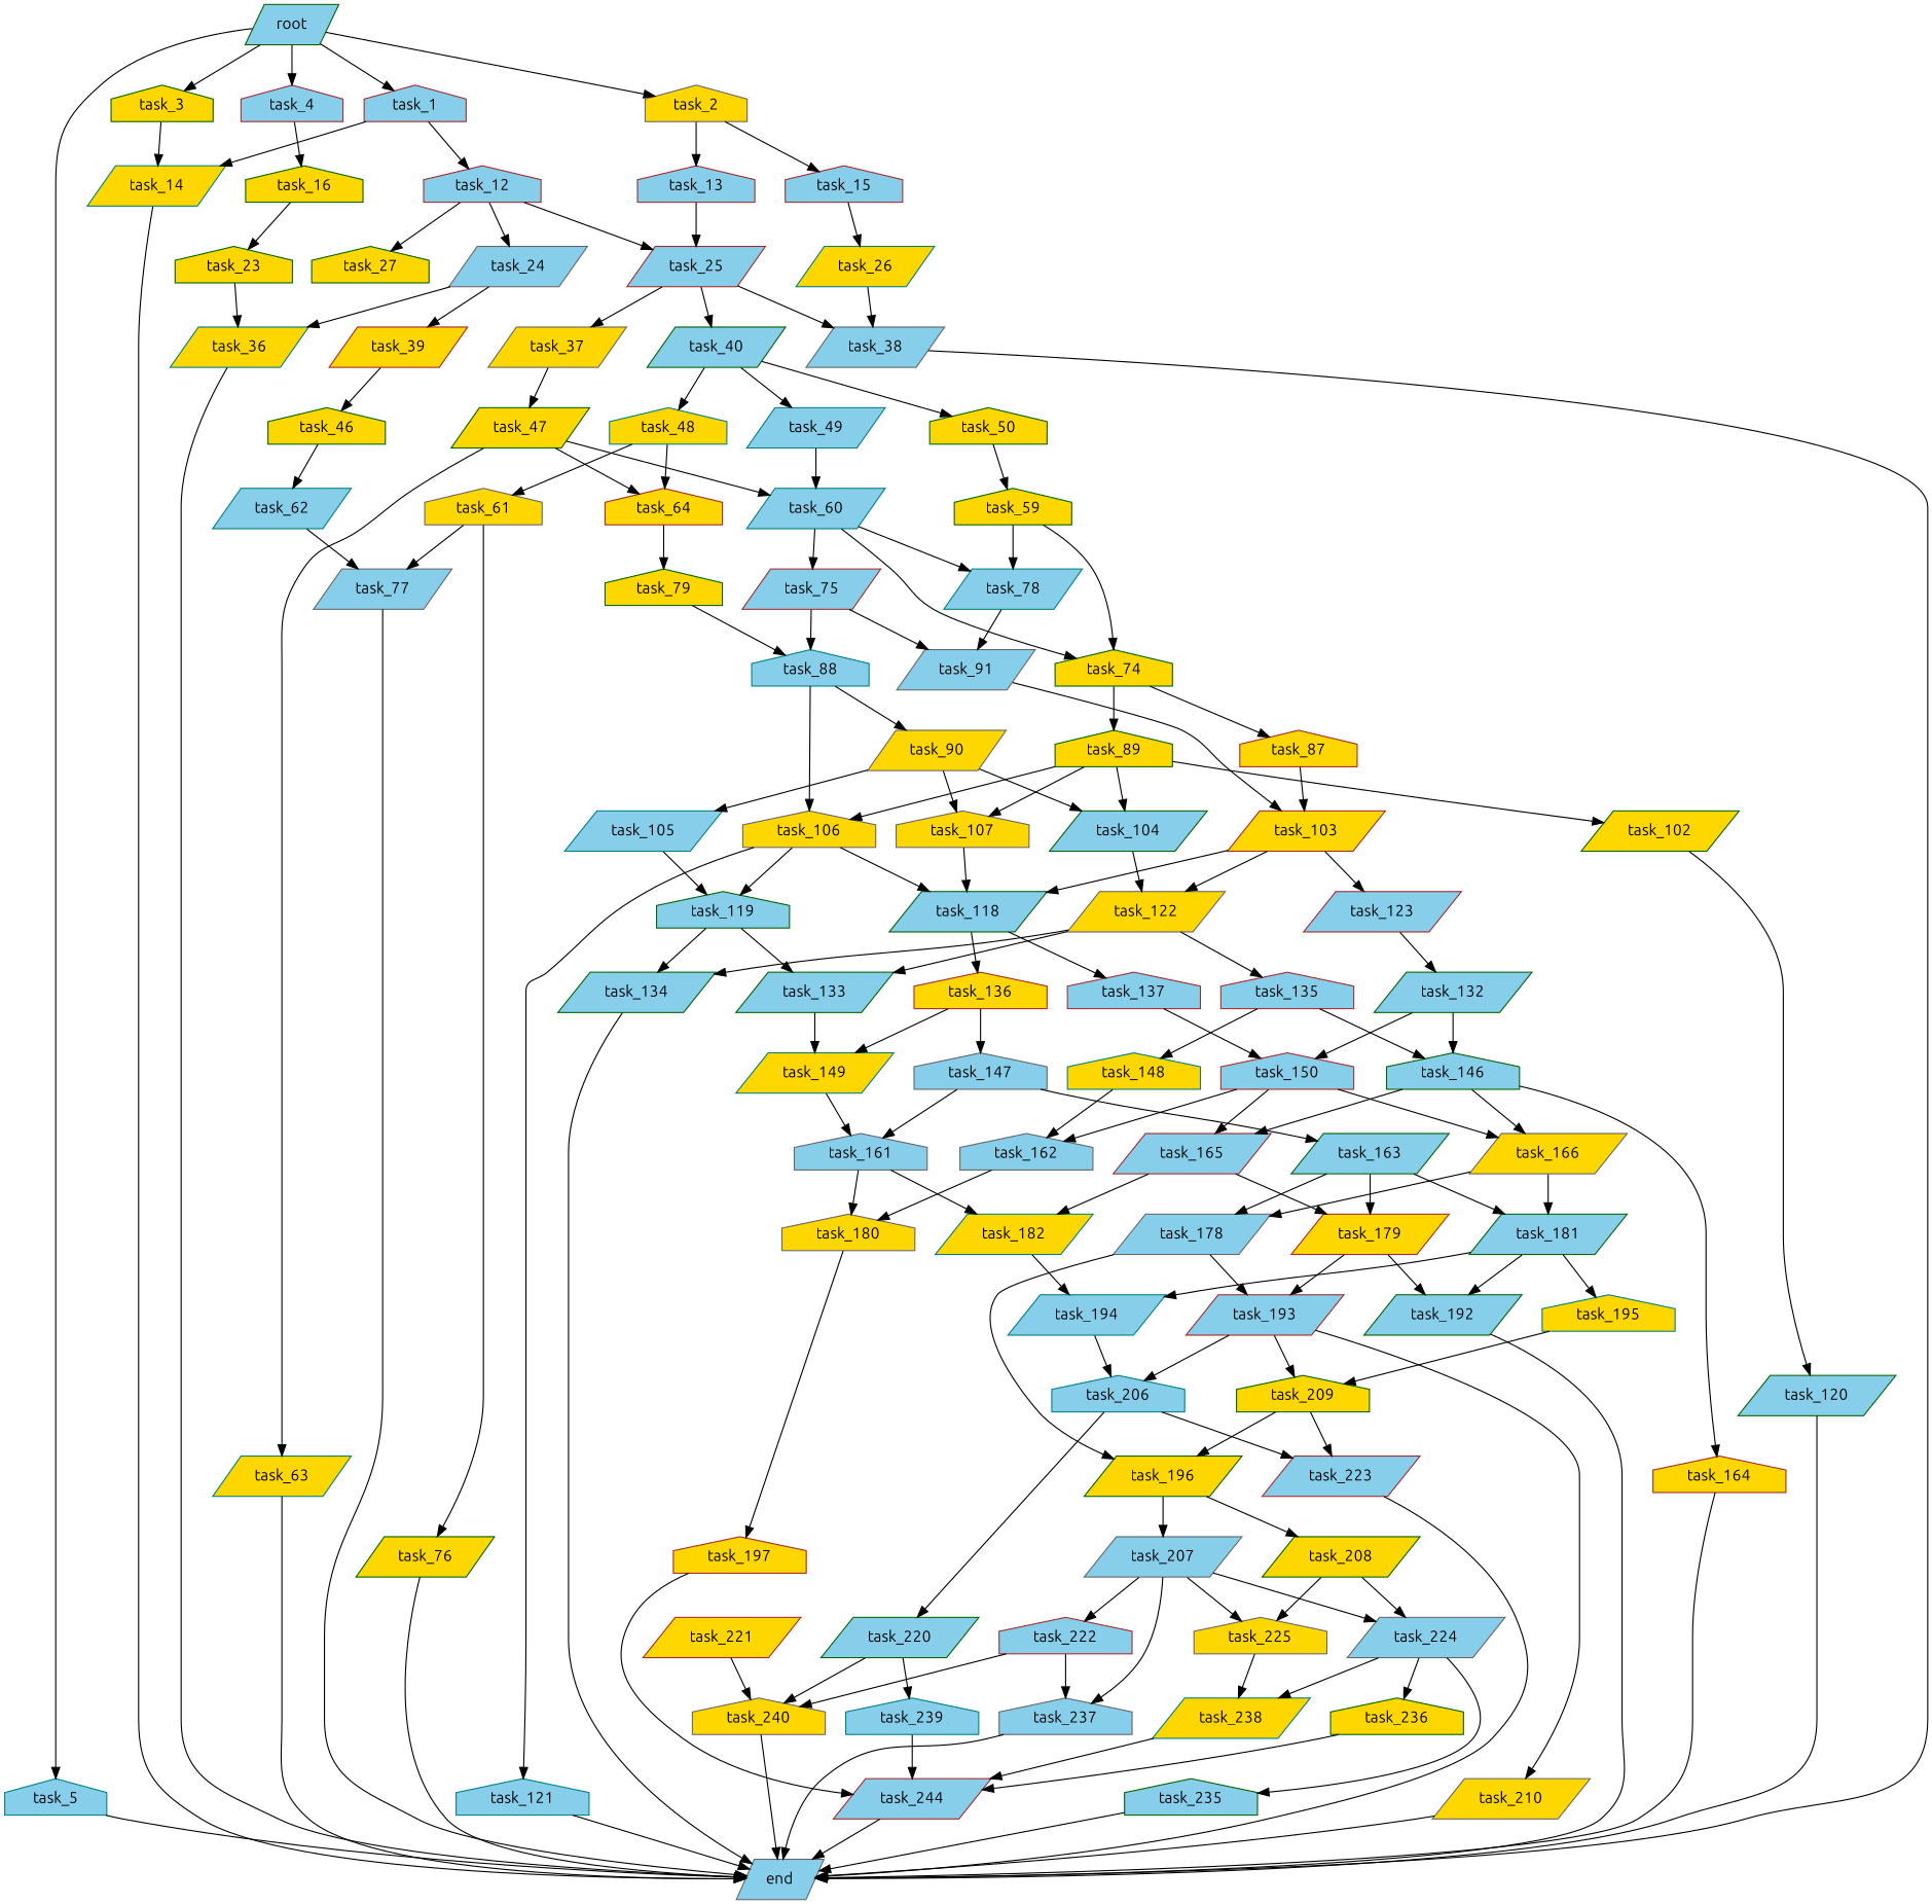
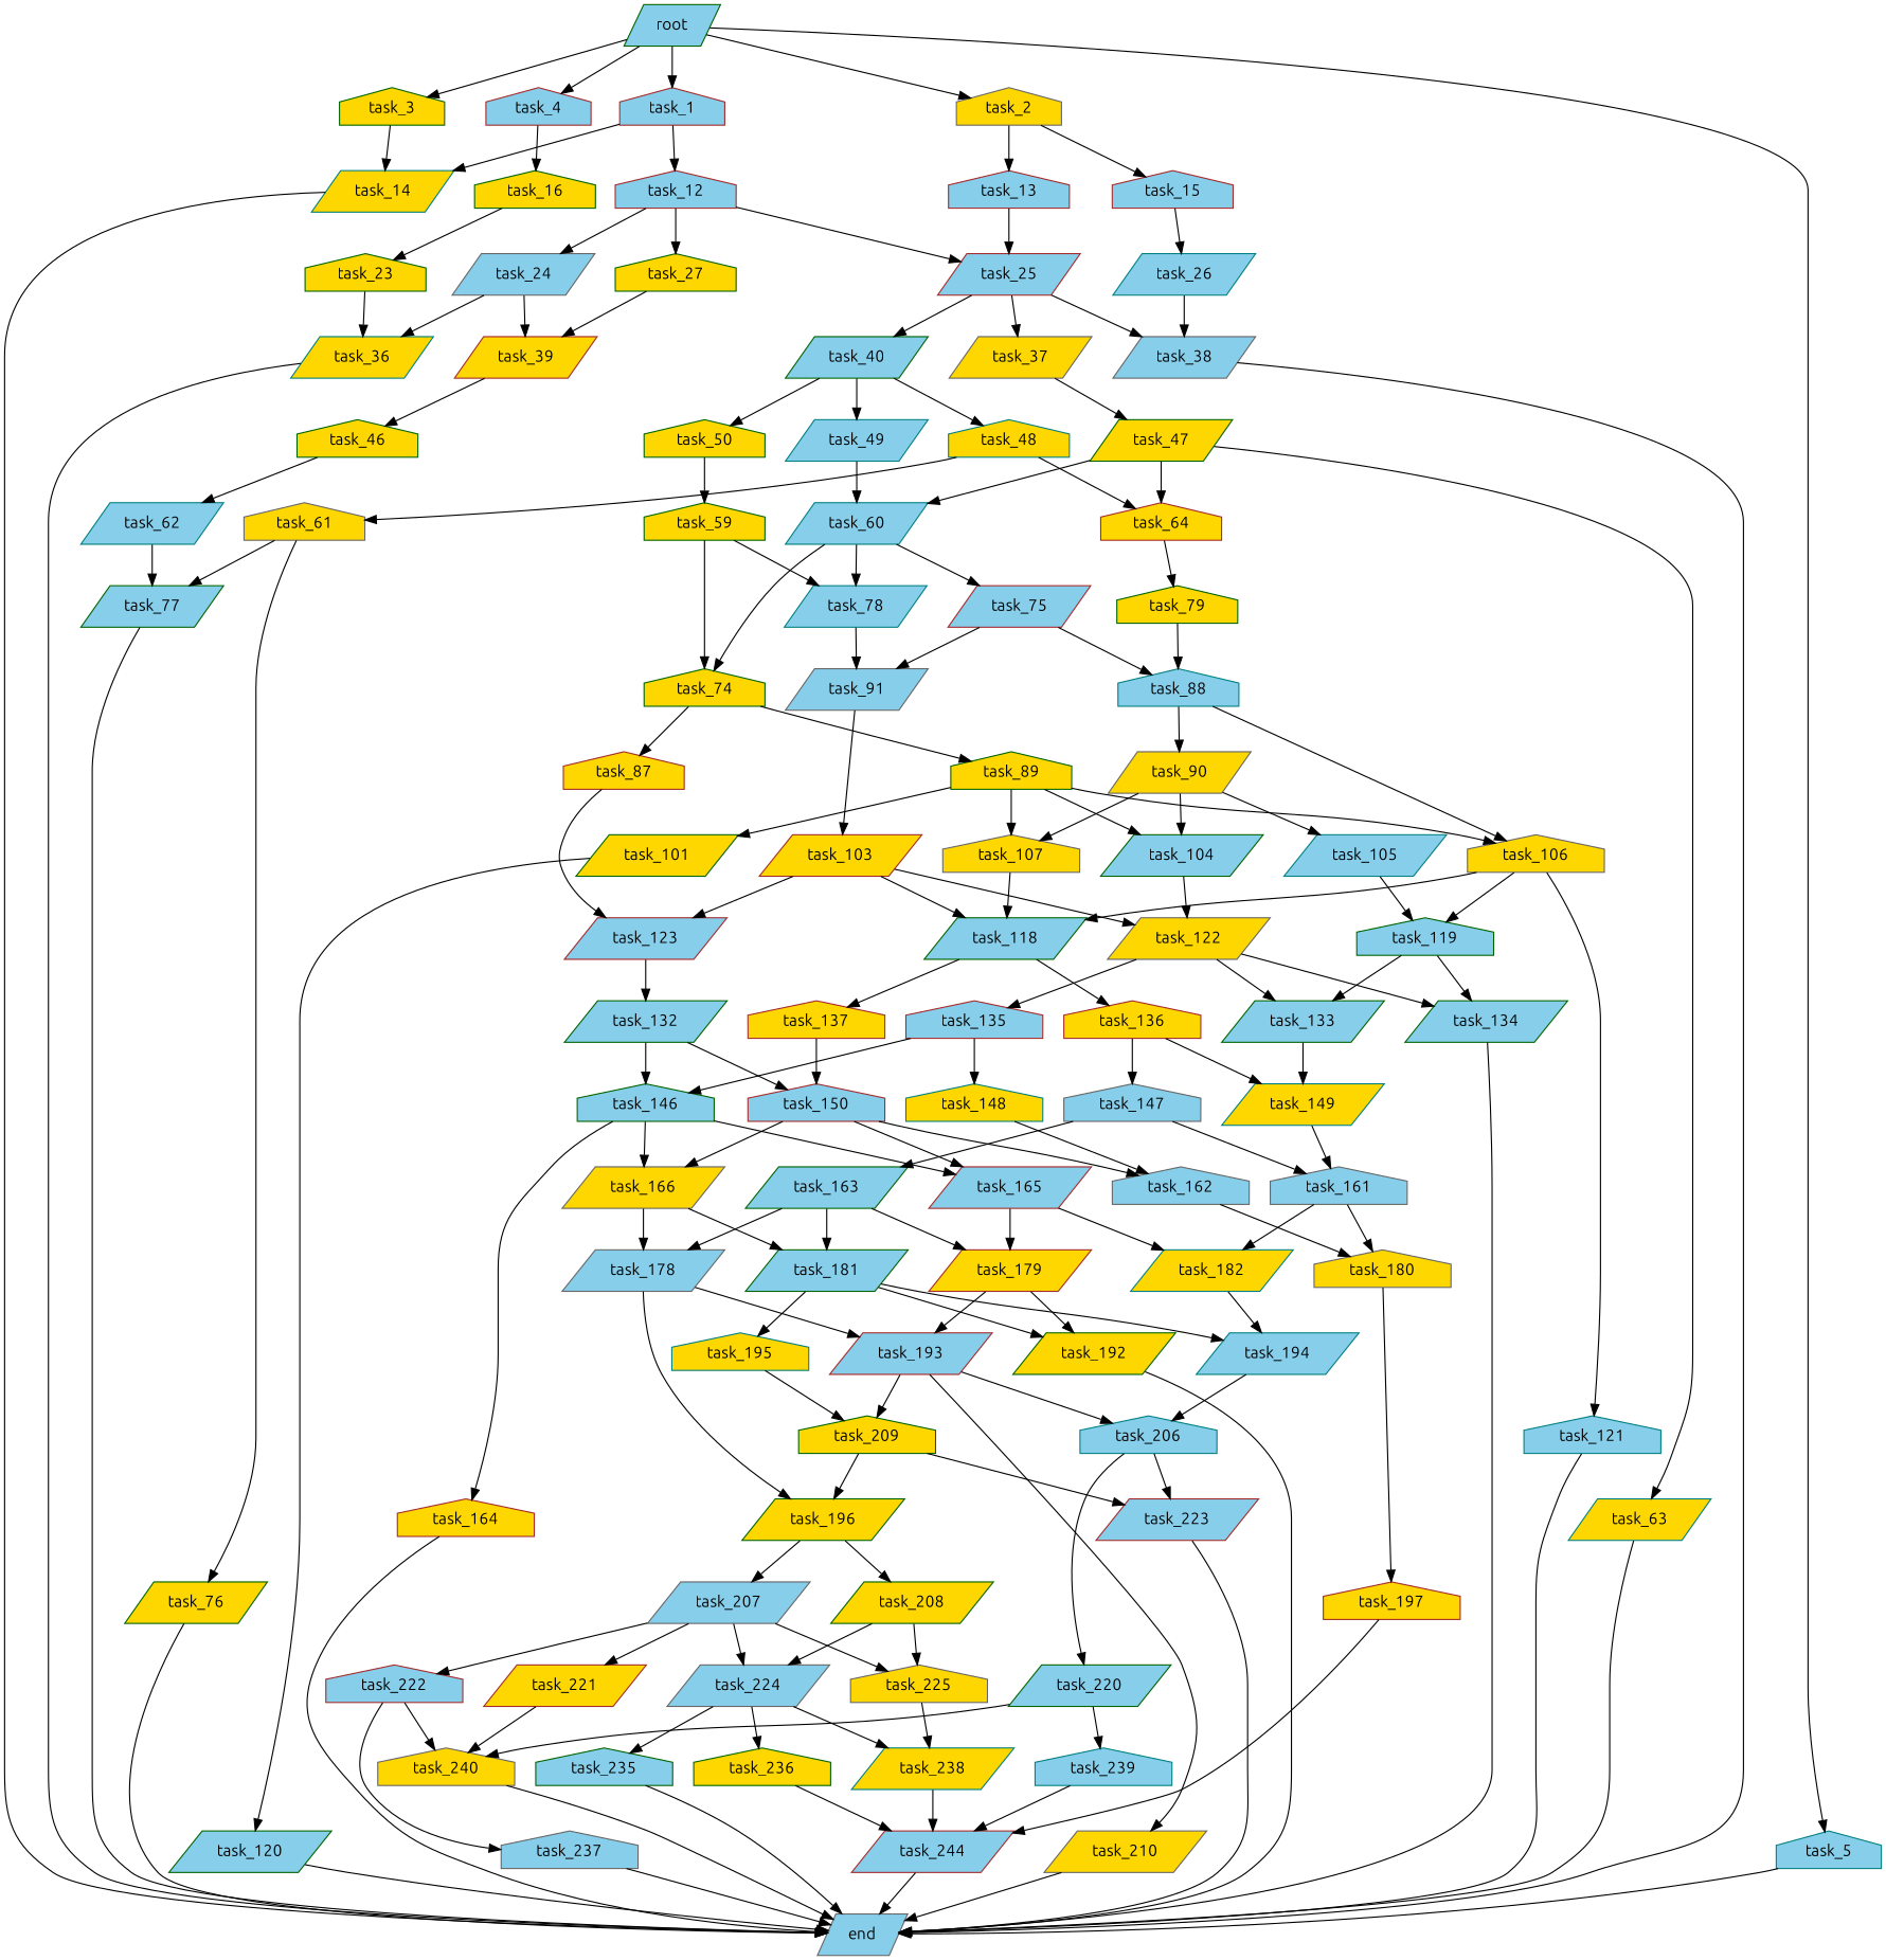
  digraph {
    fontname=Ubuntu
    node [color=darkgreen fillcolor=skyblue fontname=Ubuntu shape=parallelogram style=filled]
    edge [fontname=Ubuntu]
    task_1 [color=brown shape=house]
    root
    task_2 [color=gray40 fillcolor=gold shape=house]
    task_3 [fillcolor=gold shape=house]
    task_4 [color=brown shape=house]
    task_5 [color=teal shape=house]
    task_12 [color=brown shape=house]
    task_14 [color=teal fillcolor=gold]
    task_13 [color=brown shape=house]
    task_15 [color=brown shape=house]
    task_16 [fillcolor=gold shape=house]
    end [color=gray40]
    task_24 [color=gray40]
    task_25 [color=brown]
    task_27 [fillcolor=gold shape=house]
-   task_26 [color=teal fillcolor=gold]
+   task_26 [color=teal]
    task_23 [fillcolor=gold shape=house]
    task_36 [color=teal fillcolor=gold]
    task_39 [color=brown fillcolor=gold]
    task_37 [color=gray40 fillcolor=gold]
    task_38 [color=gray40]
    task_40
    task_46 [fillcolor=gold shape=house]
    task_47 [fillcolor=gold]
    task_48 [color=teal fillcolor=gold shape=house]
    task_49 [color=teal]
    task_50 [fillcolor=gold shape=house]
    task_62 [color=teal]
    task_60 [color=teal]
    task_63 [color=teal fillcolor=gold]
    task_64 [color=brown fillcolor=gold shape=house]
    task_61 [color=gray40 fillcolor=gold shape=house]
    task_59 [fillcolor=gold shape=house]
    task_74 [fillcolor=gold shape=house]
    task_78 [color=teal]
    task_75 [color=brown]
    task_79 [fillcolor=gold shape=house]
-   task_77 [color=gray40]
+   task_77
    task_76 [fillcolor=gold]
    task_87 [color=brown fillcolor=gold shape=house]
    task_89 [fillcolor=gold shape=house]
    task_91 [color=gray40]
    task_88 [color=teal shape=house]
    task_103 [color=brown fillcolor=gold]
    task_106 [color=gray40 fillcolor=gold shape=house]
-   task_102 [fillcolor=gold]
+   task_102 [fillcolor=gold label=task_101]
    task_104
    task_107 [color=gray40 fillcolor=gold shape=house]
    task_90 [color=gray40 fillcolor=gold]
    task_105 [color=teal]
    task_118
    task_122 [color=gray40 fillcolor=gold]
    task_123 [color=brown]
    task_119 [shape=house]
    task_121 [color=teal shape=house]
    task_120
    task_136 [color=brown fillcolor=gold shape=house]
-   task_137 [color=brown shape=house]
+   task_137 [color=brown fillcolor=gold shape=house]
    task_133
    task_134
    task_135 [color=brown shape=house]
    task_132
    task_149 [color=teal fillcolor=gold]
    task_147 [color=gray40 shape=house]
    task_150 [color=brown shape=house]
    task_146 [shape=house]
    task_148 [color=teal fillcolor=gold shape=house]
    task_161 [color=gray40 shape=house]
    task_163
    task_165 [color=brown]
    task_166 [color=gray40 fillcolor=gold]
    task_162 [color=gray40 shape=house]
    task_164 [color=brown fillcolor=gold shape=house]
    task_182 [color=teal fillcolor=gold]
    task_179 [color=brown fillcolor=gold]
    task_181
    task_178 [color=gray40]
    task_180 [color=gray40 fillcolor=gold shape=house]
    task_194 [color=teal]
    task_193 [color=brown]
-   task_192
+   task_192 [fillcolor=gold]
    task_195 [color=teal fillcolor=gold shape=house]
    task_196 [fillcolor=gold]
    task_197 [color=brown fillcolor=gold shape=house]
    task_244 [color=brown]
    task_206 [color=teal shape=house]
    task_209 [fillcolor=gold shape=house]
    task_210 [color=gray40 fillcolor=gold]
    task_207 [color=gray40]
    task_208 [fillcolor=gold]
    task_220
    task_223 [color=brown]
    task_221 [color=brown fillcolor=gold]
    task_222 [color=brown shape=house]
    task_224 [color=gray40]
    task_225 [color=gray40 fillcolor=gold shape=house]
    task_239 [color=teal shape=house]
    task_240 [color=gray40 fillcolor=gold shape=house]
    task_237 [color=gray40 shape=house]
    task_235 [shape=house]
    task_236 [fillcolor=gold shape=house]
    task_238 [color=teal fillcolor=gold]
    task_1 -> task_12
    task_1 -> task_14
    root -> task_1
    root -> task_2
    root -> task_3
    root -> task_4
    root -> task_5
    task_2 -> task_13
    task_2 -> task_15
    task_3 -> task_14
    task_4 -> task_16
    task_5 -> end
    task_12 -> task_24
    task_12 -> task_25
    task_12 -> task_27
    task_14 -> end
    task_13 -> task_25
    task_15 -> task_26
    task_16 -> task_23
    task_24 -> task_36
    task_24 -> task_39
    task_25 -> task_37
    task_25 -> task_38
    task_25 -> task_40
+   task_27 -> task_39
    task_26 -> task_38
    task_23 -> task_36
    task_36 -> end
    task_39 -> task_46
    task_37 -> task_47
    task_38 -> end
    task_40 -> task_48
    task_40 -> task_49
    task_40 -> task_50
    task_46 -> task_62
    task_47 -> task_60
    task_47 -> task_63
    task_47 -> task_64
    task_48 -> task_64
    task_48 -> task_61
    task_49 -> task_60
    task_50 -> task_59
    task_62 -> task_77
    task_60 -> task_74
    task_60 -> task_78
    task_60 -> task_75
    task_63 -> end
    task_64 -> task_79
    task_61 -> task_77
    task_61 -> task_76
    task_59 -> task_74
    task_59 -> task_78
    task_74 -> task_87
    task_74 -> task_89
    task_78 -> task_91
    task_75 -> task_91
    task_75 -> task_88
    task_79 -> task_88
    task_77 -> end
    task_76 -> end
-   task_87 -> task_103
+   task_87 -> task_123
    task_89 -> task_106
    task_89 -> task_102
    task_89 -> task_104
    task_89 -> task_107
    task_91 -> task_103
    task_88 -> task_106
    task_88 -> task_90
    task_103 -> task_118
    task_103 -> task_122
    task_103 -> task_123
    task_106 -> task_118
    task_106 -> task_119
    task_106 -> task_121
    task_102 -> task_120
    task_104 -> task_122
    task_107 -> task_118
    task_90 -> task_104
    task_90 -> task_107
    task_90 -> task_105
    task_105 -> task_119
    task_118 -> task_136
    task_118 -> task_137
    task_122 -> task_133
    task_122 -> task_134
    task_122 -> task_135
    task_123 -> task_132
    task_119 -> task_133
    task_119 -> task_134
    task_121 -> end
    task_120 -> end
    task_136 -> task_149
    task_136 -> task_147
    task_137 -> task_150
    task_133 -> task_149
    task_134 -> end
    task_135 -> task_146
    task_135 -> task_148
    task_132 -> task_150
    task_132 -> task_146
    task_149 -> task_161
    task_147 -> task_161
    task_147 -> task_163
    task_150 -> task_165
    task_150 -> task_166
    task_150 -> task_162
    task_146 -> task_165
    task_146 -> task_166
    task_146 -> task_164
    task_148 -> task_162
    task_161 -> task_182
    task_161 -> task_180
    task_163 -> task_179
    task_163 -> task_181
    task_163 -> task_178
    task_165 -> task_182
    task_165 -> task_179
    task_166 -> task_181
    task_166 -> task_178
    task_162 -> task_180
    task_164 -> end
    task_182 -> task_194
    task_179 -> task_193
    task_179 -> task_192
    task_181 -> task_194
    task_181 -> task_192
    task_181 -> task_195
    task_178 -> task_193
    task_178 -> task_196
    task_180 -> task_197
    task_194 -> task_206
    task_193 -> task_206
    task_193 -> task_209
    task_193 -> task_210
    task_192 -> end
    task_195 -> task_209
    task_196 -> task_207
    task_196 -> task_208
    task_197 -> task_244
    task_244 -> end
    task_206 -> task_220
    task_206 -> task_223
    task_209 -> task_196
    task_209 -> task_223
    task_210 -> end
-   task_207 -> task_237
+   task_207 -> task_221
    task_207 -> task_222
    task_207 -> task_224
    task_207 -> task_225
    task_208 -> task_224
    task_208 -> task_225
    task_220 -> task_239
    task_220 -> task_240
    task_223 -> end
    task_221 -> task_240
    task_222 -> task_240
    task_222 -> task_237
    task_224 -> task_235
    task_224 -> task_236
    task_224 -> task_238
    task_225 -> task_238
    task_239 -> task_244
    task_240 -> end
    task_237 -> end
    task_235 -> end
    task_236 -> task_244
    task_238 -> task_244
  }
